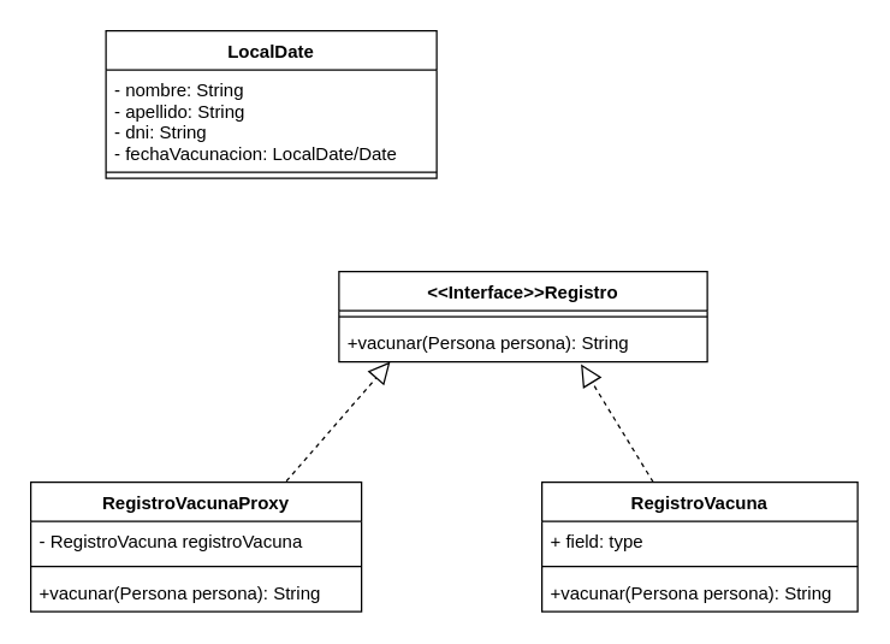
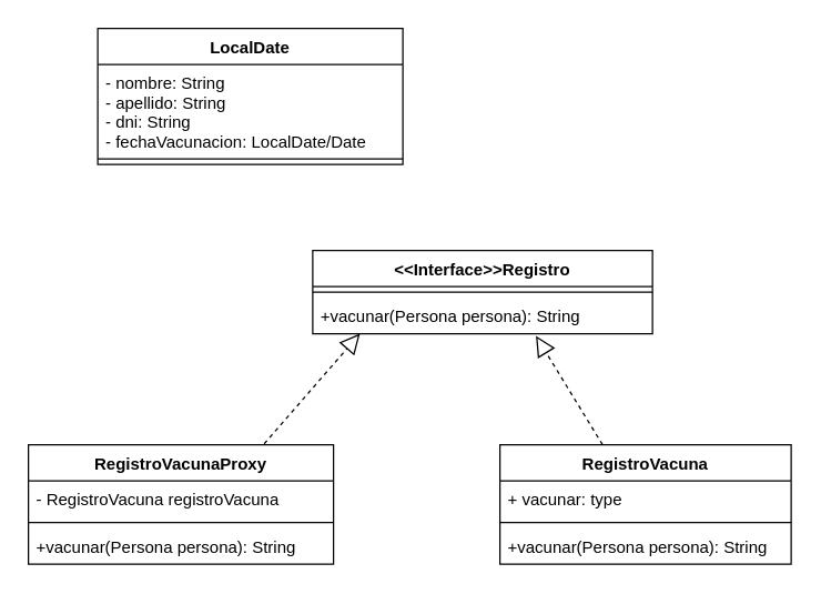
  <mxCell id="0" />
  <mxCell id="1" parent="0" />
  <mxCell id="2" value="RegistroVacunaProxy" style="swimlane;fontStyle=1;align=center;verticalAlign=top;childLayout=stackLayout;horizontal=1;startSize=26;horizontalStack=0;resizeParent=1;resizeParentMax=0;resizeLast=0;collapsible=1;marginBottom=0;" vertex="1" parent="1"><mxGeometry x="20" y="320" width="220" height="86" as="geometry" /></mxCell>
  <mxCell id="3" value="- RegistroVacuna registroVacuna" style="text;strokeColor=none;fillColor=none;align=left;verticalAlign=top;spacingLeft=4;spacingRight=4;overflow=hidden;rotatable=0;points=[[0,0.5],[1,0.5]];portConstraint=eastwest;" vertex="1" parent="2"><mxGeometry y="26" width="220" height="26" as="geometry" /></mxCell>
  <mxCell id="4" value="" style="line;strokeWidth=1;fillColor=none;align=left;verticalAlign=middle;spacingTop=-1;spacingLeft=3;spacingRight=3;rotatable=0;labelPosition=right;points=[];portConstraint=eastwest;" vertex="1" parent="2"><mxGeometry y="52" width="220" height="8" as="geometry" /></mxCell>
  <mxCell id="5" value="+vacunar(Persona persona): String" style="text;strokeColor=none;fillColor=none;align=left;verticalAlign=top;spacingLeft=4;spacingRight=4;overflow=hidden;rotatable=0;points=[[0,0.5],[1,0.5]];portConstraint=eastwest;" vertex="1" parent="2"><mxGeometry y="60" width="220" height="26" as="geometry" /></mxCell>
  <mxCell id="6" value="LocalDate" style="swimlane;fontStyle=1;align=center;verticalAlign=top;childLayout=stackLayout;horizontal=1;startSize=26;horizontalStack=0;resizeParent=1;resizeParentMax=0;resizeLast=0;collapsible=1;marginBottom=0;" vertex="1" parent="1"><mxGeometry x="70" y="20" width="220" height="98" as="geometry" /></mxCell>
  <mxCell id="7" value="- nombre: String&#10;- apellido: String&#10;- dni: String&#10;- fechaVacunacion: LocalDate/Date" style="text;strokeColor=none;fillColor=none;align=left;verticalAlign=top;spacingLeft=4;spacingRight=4;overflow=hidden;rotatable=0;points=[[0,0.5],[1,0.5]];portConstraint=eastwest;" vertex="1" parent="6"><mxGeometry y="26" width="220" height="64" as="geometry" /></mxCell>
  <mxCell id="8" value="" style="line;strokeWidth=1;fillColor=none;align=left;verticalAlign=middle;spacingTop=-1;spacingLeft=3;spacingRight=3;rotatable=0;labelPosition=right;points=[];portConstraint=eastwest;" vertex="1" parent="6"><mxGeometry y="90" width="220" height="8" as="geometry" /></mxCell>
  <mxCell id="9" value="RegistroVacuna" style="swimlane;fontStyle=1;align=center;verticalAlign=top;childLayout=stackLayout;horizontal=1;startSize=26;horizontalStack=0;resizeParent=1;resizeParentMax=0;resizeLast=0;collapsible=1;marginBottom=0;" vertex="1" parent="1"><mxGeometry x="360" y="320" width="210" height="86" as="geometry" /></mxCell>
- <mxCell id="10" value="+ field: type" style="text;strokeColor=none;fillColor=none;align=left;verticalAlign=top;spacingLeft=4;spacingRight=4;overflow=hidden;rotatable=0;points=[[0,0.5],[1,0.5]];portConstraint=eastwest;" vertex="1" parent="9"><mxGeometry y="26" width="210" height="26" as="geometry" /></mxCell>
+ <mxCell id="10" value="+ vacunar: type" style="text;strokeColor=none;fillColor=none;align=left;verticalAlign=top;spacingLeft=4;spacingRight=4;overflow=hidden;rotatable=0;points=[[0,0.5],[1,0.5]];portConstraint=eastwest;" vertex="1" parent="9"><mxGeometry y="26" width="210" height="26" as="geometry" /></mxCell>
  <mxCell id="11" value="" style="line;strokeWidth=1;fillColor=none;align=left;verticalAlign=middle;spacingTop=-1;spacingLeft=3;spacingRight=3;rotatable=0;labelPosition=right;points=[];portConstraint=eastwest;" vertex="1" parent="9"><mxGeometry y="52" width="210" height="8" as="geometry" /></mxCell>
  <mxCell id="12" value="+vacunar(Persona persona): String" style="text;strokeColor=none;fillColor=none;align=left;verticalAlign=top;spacingLeft=4;spacingRight=4;overflow=hidden;rotatable=0;points=[[0,0.5],[1,0.5]];portConstraint=eastwest;" vertex="1" parent="9"><mxGeometry y="60" width="210" height="26" as="geometry" /></mxCell>
  <mxCell id="13" value="&lt;&lt;Interface&gt;&gt;Registro" style="swimlane;fontStyle=1;align=center;verticalAlign=top;childLayout=stackLayout;horizontal=1;startSize=26;horizontalStack=0;resizeParent=1;resizeParentMax=0;resizeLast=0;collapsible=1;marginBottom=0;" vertex="1" parent="1"><mxGeometry x="225" y="180" width="245" height="60" as="geometry" /></mxCell>
  <mxCell id="14" value="" style="line;strokeWidth=1;fillColor=none;align=left;verticalAlign=middle;spacingTop=-1;spacingLeft=3;spacingRight=3;rotatable=0;labelPosition=right;points=[];portConstraint=eastwest;" vertex="1" parent="13"><mxGeometry y="26" width="245" height="8" as="geometry" /></mxCell>
  <mxCell id="15" value="+vacunar(Persona persona): String" style="text;strokeColor=none;fillColor=none;align=left;verticalAlign=top;spacingLeft=4;spacingRight=4;overflow=hidden;rotatable=0;points=[[0,0.5],[1,0.5]];portConstraint=eastwest;" vertex="1" parent="13"><mxGeometry y="34" width="245" height="26" as="geometry" /></mxCell>
  <mxCell id="16" value="" style="endArrow=block;dashed=1;endFill=0;endSize=12;html=1;rounded=0;entryX=0.139;entryY=0.999;entryDx=0;entryDy=0;entryPerimeter=0;" edge="1" parent="1" target="15"><mxGeometry width="160" relative="1" as="geometry"><mxPoint x="190" y="319.31" as="sourcePoint" /><mxPoint x="350" y="319.31" as="targetPoint" /></mxGeometry></mxCell>
  <mxCell id="17" value="" style="endArrow=block;dashed=1;endFill=0;endSize=12;html=1;rounded=0;entryX=0.657;entryY=1.06;entryDx=0;entryDy=0;entryPerimeter=0;" edge="1" parent="1" target="15"><mxGeometry width="160" relative="1" as="geometry"><mxPoint x="434.02" y="320" as="sourcePoint" /><mxPoint x="470" y="236.514" as="targetPoint" /></mxGeometry></mxCell>
